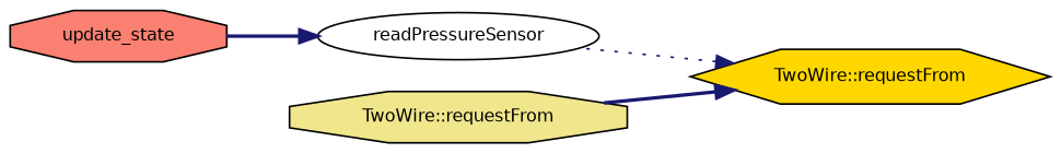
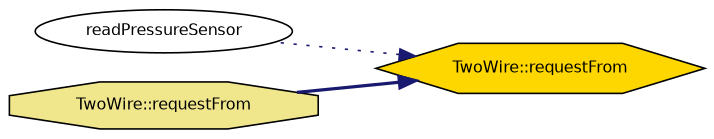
  digraph {
    rankdir=RL
    node [color=black fontname=Helvetica fontsize=10 shape=octagon style=filled]
    edge [color=midnightblue dir=back fontname=Helvetica fontsize=10 labelfontname=Helvetica labelfontsize=10 style=bold]
    n1 [fillcolor=gold fontcolor=black height=0.2 label="TwoWire::requestFrom" shape=hexagon width=0.4]
    n2 [fillcolor=white height=0.2 label=readPressureSensor shape=ellipse width=0.4]
    n3 [fillcolor=khaki height=0.2 label="TwoWire::requestFrom" width=0.4]
-   n4 [fillcolor=salmon height=0.2 label=update_state width=0.4]
    n1 -> n2 [style=dotted]
    n1 -> n3
-   n2 -> n4
  }
